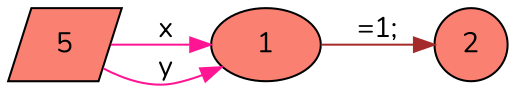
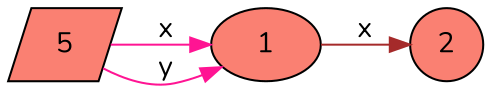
  digraph {
    fontname=Nunito
    rankdir=LR
    node [fillcolor=salmon fontname=Nunito style=filled]
    edge [color=deeppink fontname=Nunito]
    n1 [label=5 shape=parallelogram]
    1 [shape=ellipse]
    2 [shape=circle]
    n1 -> 1 [label=x]
    n1 -> 1 [label=y]
-   1 -> 2 [color=brown label="=1;"]
+   1 -> 2 [color=brown label=x]
  }
